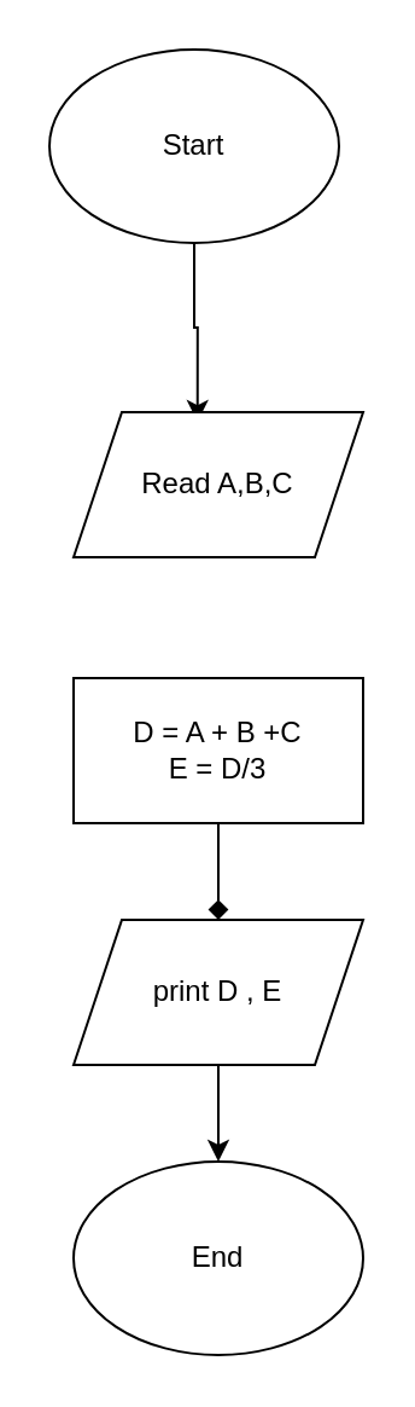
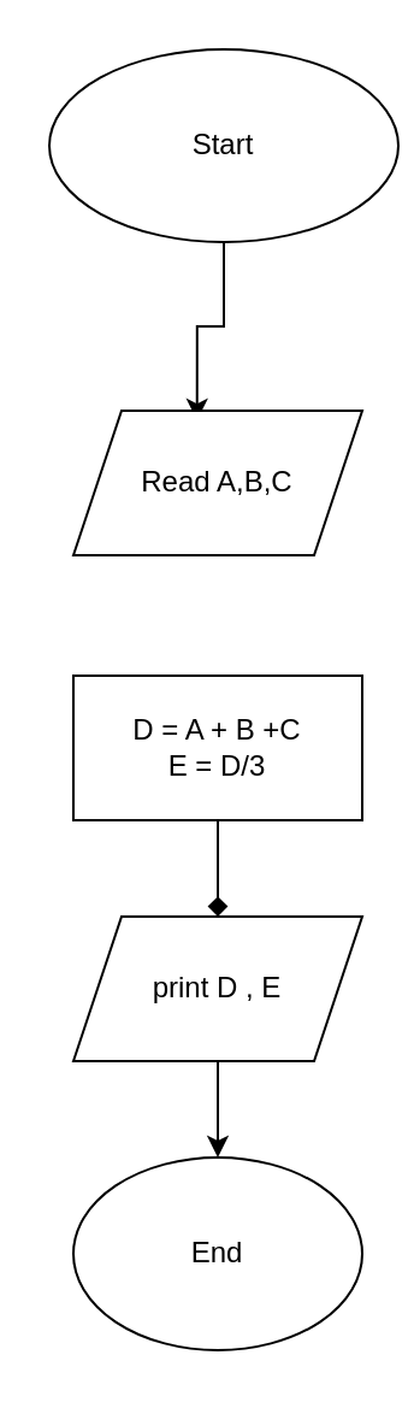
  <mxCell id="0" />
  <mxCell id="1" parent="0" />
  <mxCell id="2" style="edgeStyle=orthogonalEdgeStyle;rounded=0;orthogonalLoop=1;jettySize=auto;html=1;entryX=0.428;entryY=0.067;entryDx=0;entryDy=0;entryPerimeter=0;" edge="1" parent="1" source="3" target="4"><mxGeometry relative="1" as="geometry" /></mxCell>
- <mxCell id="3" value="Start" style="ellipse;whiteSpace=wrap;html=1;" vertex="1" parent="1"><mxGeometry x="20" y="20" width="120" height="80" as="geometry" /></mxCell>
+ <mxCell id="3" value="Start" style="ellipse;whiteSpace=wrap;html=1;" vertex="1" parent="1"><mxGeometry x="20" y="20" width="145" height="80" as="geometry" /></mxCell>
  <mxCell id="4" value="Read A,B,C" style="shape=parallelogram;perimeter=parallelogramPerimeter;whiteSpace=wrap;html=1;fixedSize=1;" vertex="1" parent="1"><mxGeometry x="30" y="170" width="120" height="60" as="geometry" /></mxCell>
  <mxCell id="5" style="edgeStyle=orthogonalEdgeStyle;rounded=0;orthogonalLoop=1;jettySize=auto;html=1;endArrow=diamond;" edge="1" parent="1" source="6" target="8"><mxGeometry relative="1" as="geometry"><mxPoint x="90" y="430" as="targetPoint" /></mxGeometry></mxCell>
  <mxCell id="6" value="D = A + B +C&lt;br&gt;E = D/3" style="rounded=0;whiteSpace=wrap;html=1;" vertex="1" parent="1"><mxGeometry x="30" y="280" width="120" height="60" as="geometry" /></mxCell>
  <mxCell id="7" style="edgeStyle=orthogonalEdgeStyle;rounded=0;orthogonalLoop=1;jettySize=auto;html=1;" edge="1" parent="1" source="8" target="9"><mxGeometry relative="1" as="geometry"><mxPoint x="90" y="510" as="targetPoint" /></mxGeometry></mxCell>
  <mxCell id="8" value="print D , E" style="shape=parallelogram;perimeter=parallelogramPerimeter;whiteSpace=wrap;html=1;fixedSize=1;" vertex="1" parent="1"><mxGeometry x="30" y="380" width="120" height="60" as="geometry" /></mxCell>
  <mxCell id="9" value="End" style="ellipse;whiteSpace=wrap;html=1;" vertex="1" parent="1"><mxGeometry x="30" y="480" width="120" height="80" as="geometry" /></mxCell>
